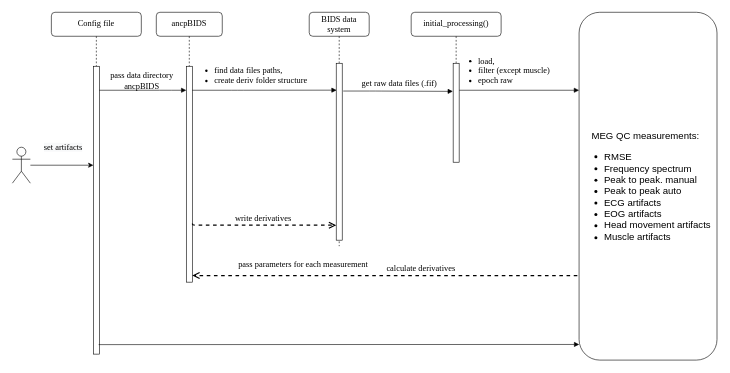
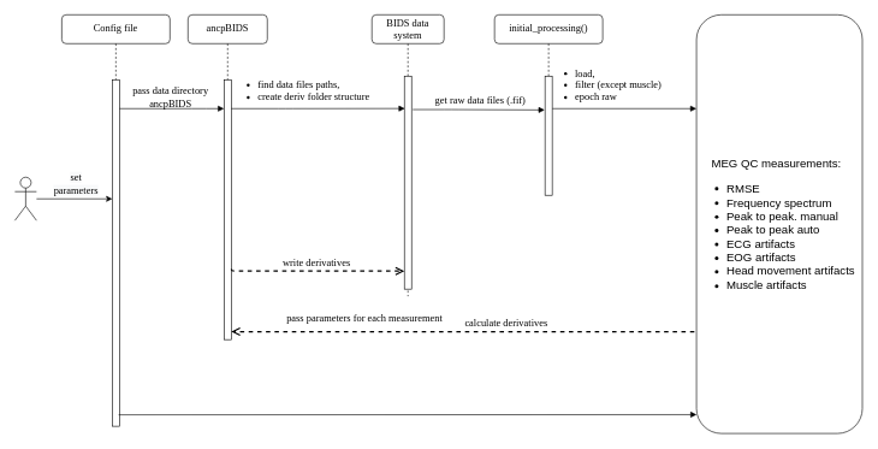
  <mxCell id="0" />
  <mxCell id="1" parent="0" />
  <mxCell id="2" value="ancpBIDS" style="shape=umlLifeline;perimeter=lifelinePerimeter;whiteSpace=wrap;html=1;container=1;collapsible=0;recursiveResize=0;outlineConnect=0;rounded=1;shadow=0;comic=0;labelBackgroundColor=none;strokeWidth=1;fontFamily=Verdana;fontSize=14;align=center;" parent="1" vertex="1"><mxGeometry x="260" y="20" width="110" height="450" as="geometry" /></mxCell>
  <mxCell id="3" value="" style="html=1;points=[];perimeter=orthogonalPerimeter;rounded=0;shadow=0;comic=0;labelBackgroundColor=none;strokeWidth=1;fontFamily=Verdana;fontSize=14;align=center;" parent="2" vertex="1"><mxGeometry x="50" y="90" width="10" height="360" as="geometry" /></mxCell>
  <mxCell id="4" value="BIDS data system" style="shape=umlLifeline;perimeter=lifelinePerimeter;whiteSpace=wrap;html=1;container=1;collapsible=0;recursiveResize=0;outlineConnect=0;rounded=1;shadow=0;comic=0;labelBackgroundColor=none;strokeWidth=1;fontFamily=Verdana;fontSize=14;align=center;" parent="1" vertex="1"><mxGeometry x="515" y="20" width="100" height="390" as="geometry" /></mxCell>
  <mxCell id="5" value="" style="html=1;points=[];perimeter=orthogonalPerimeter;rounded=0;shadow=0;comic=0;labelBackgroundColor=none;strokeWidth=1;fontFamily=Verdana;fontSize=14;align=center;" parent="4" vertex="1"><mxGeometry x="45" y="85" width="10" height="295" as="geometry" /></mxCell>
  <mxCell id="6" value="Config file" style="shape=umlLifeline;perimeter=lifelinePerimeter;whiteSpace=wrap;html=1;container=1;collapsible=0;recursiveResize=0;outlineConnect=0;rounded=1;shadow=0;comic=0;labelBackgroundColor=none;strokeWidth=1;fontFamily=Verdana;fontSize=14;align=center;" parent="1" vertex="1"><mxGeometry x="85" y="20" width="150" height="570" as="geometry" /></mxCell>
  <mxCell id="7" value="" style="html=1;points=[];perimeter=orthogonalPerimeter;rounded=0;shadow=0;comic=0;labelBackgroundColor=none;strokeWidth=1;fontFamily=Verdana;fontSize=14;align=center;" parent="6" vertex="1"><mxGeometry x="70" y="90" width="10" height="480" as="geometry" /></mxCell>
  <mxCell id="8" value="&lt;div style=&quot;text-align: center; font-size: 14px;&quot;&gt;&lt;span style=&quot;background-color: initial; font-size: 14px;&quot;&gt;&lt;font face=&quot;Verdana&quot; style=&quot;font-size: 14px;&quot;&gt;pass data directory ancpBIDS&lt;/font&gt;&lt;/span&gt;&lt;/div&gt;" style="text;whiteSpace=wrap;html=1;fontSize=14;" parent="6" vertex="1"><mxGeometry x="80" y="90" width="140" height="50" as="geometry" /></mxCell>
- <mxCell id="9" value="&lt;span style=&quot;color: rgb(0, 0, 0); font-family: Verdana; font-size: 14px; font-style: normal; font-variant-ligatures: normal; font-variant-caps: normal; font-weight: 400; letter-spacing: normal; orphans: 2; text-indent: 0px; text-transform: none; widows: 2; word-spacing: 0px; -webkit-text-stroke-width: 0px; background-color: rgb(248, 249, 250); text-decoration-thickness: initial; text-decoration-style: initial; text-decoration-color: initial; float: none; display: inline !important;&quot;&gt;set artifacts&lt;/span&gt;" style="text;whiteSpace=wrap;html=1;align=center;fontSize=14;" parent="6" vertex="1"><mxGeometry x="-20" y="210" width="80" height="40" as="geometry" /></mxCell>
+ <mxCell id="9" value="&lt;span style=&quot;color: rgb(0, 0, 0); font-family: Verdana; font-size: 14px; font-style: normal; font-variant-ligatures: normal; font-variant-caps: normal; font-weight: 400; letter-spacing: normal; orphans: 2; text-indent: 0px; text-transform: none; widows: 2; word-spacing: 0px; -webkit-text-stroke-width: 0px; background-color: rgb(248, 249, 250); text-decoration-thickness: initial; text-decoration-style: initial; text-decoration-color: initial; float: none; display: inline !important;&quot;&gt;set parameters&lt;/span&gt;" style="text;whiteSpace=wrap;html=1;align=center;fontSize=14;" parent="6" vertex="1"><mxGeometry x="-20" y="210" width="80" height="40" as="geometry" /></mxCell>
  <mxCell id="10" value="calculate derivatives" style="html=1;verticalAlign=bottom;endArrow=open;dashed=1;endSize=8;labelBackgroundColor=none;fontFamily=Verdana;fontSize=14;edgeStyle=elbowEdgeStyle;elbow=vertical;exitX=0.012;exitY=0.954;exitDx=0;exitDy=0;exitPerimeter=0;rounded=0;strokeWidth=2;" parent="1" source="15" target="3" edge="1"><mxGeometry relative="1" as="geometry"><mxPoint x="325" y="440" as="targetPoint" /><Array as="points"><mxPoint x="425" y="459" /></Array><mxPoint x="1030" y="490" as="sourcePoint" /></mxGeometry></mxCell>
  <mxCell id="11" value="" style="html=1;verticalAlign=bottom;endArrow=block;labelBackgroundColor=none;fontFamily=Verdana;fontSize=14;edgeStyle=elbowEdgeStyle;elbow=vertical;" parent="1" source="7" edge="1"><mxGeometry relative="1" as="geometry"><mxPoint x="375" y="130" as="sourcePoint" /><mxPoint x="310" y="150" as="targetPoint" /><Array as="points"><mxPoint x="275" y="150" /></Array></mxGeometry></mxCell>
  <mxCell id="12" value="&lt;ul style=&quot;font-size: 14px;&quot;&gt;&lt;li style=&quot;font-size: 14px;&quot;&gt;&lt;span style=&quot;background-color: initial; font-size: 14px;&quot;&gt;find data files paths,&lt;/span&gt;&lt;/li&gt;&lt;li style=&quot;font-size: 14px;&quot;&gt;&lt;span style=&quot;background-color: initial; font-size: 14px;&quot;&gt;create deriv folder structure&lt;/span&gt;&lt;/li&gt;&lt;/ul&gt;" style="html=1;verticalAlign=bottom;endArrow=block;labelBackgroundColor=none;fontFamily=Verdana;fontSize=14;edgeStyle=elbowEdgeStyle;elbow=horizontal;align=left;entryX=0.069;entryY=0.152;entryDx=0;entryDy=0;entryPerimeter=0;" parent="1" source="3" edge="1" target="5"><mxGeometry x="-1" y="-11" relative="1" as="geometry"><mxPoint x="525" y="140" as="sourcePoint" /><mxPoint x="555" y="150" as="targetPoint" /><Array as="points"><mxPoint x="395" y="150" /></Array><mxPoint x="-5" y="-1" as="offset" /></mxGeometry></mxCell>
  <mxCell id="13" value="" style="shape=umlActor;verticalLabelPosition=bottom;verticalAlign=top;html=1;outlineConnect=0;fontSize=14;" parent="1" vertex="1"><mxGeometry x="20" y="245" width="30" height="60" as="geometry" /></mxCell>
  <mxCell id="14" value="" style="endArrow=classic;html=1;rounded=0;fontSize=14;" parent="1" source="13" edge="1"><mxGeometry width="50" height="50" relative="1" as="geometry"><mxPoint x="615" y="320" as="sourcePoint" /><mxPoint x="155" y="275" as="targetPoint" /></mxGeometry></mxCell>
  <mxCell id="15" value="&lt;p style=&quot;line-height: 1.2; font-size: 16px;&quot;&gt;&lt;/p&gt;&lt;div style=&quot;text-align: center; font-size: 16px;&quot;&gt;&lt;span style=&quot;background-color: initial; font-size: 16px;&quot;&gt;&lt;font style=&quot;font-size: 16px;&quot;&gt;MEG QC measurements:&lt;/font&gt;&lt;/span&gt;&lt;/div&gt;&lt;ul style=&quot;font-size: 16px;&quot;&gt;&lt;li style=&quot;font-size: 16px;&quot;&gt;&lt;font style=&quot;font-size: 16px;&quot;&gt;RMSE&lt;/font&gt;&lt;/li&gt;&lt;li style=&quot;font-size: 16px;&quot;&gt;&lt;font style=&quot;font-size: 16px;&quot;&gt;Frequency spectrum&lt;/font&gt;&lt;/li&gt;&lt;li style=&quot;font-size: 16px;&quot;&gt;&lt;font style=&quot;font-size: 16px;&quot;&gt;Peak to peak. manual&lt;/font&gt;&lt;/li&gt;&lt;li style=&quot;font-size: 16px;&quot;&gt;&lt;font style=&quot;font-size: 16px;&quot;&gt;Peak to peak auto&lt;/font&gt;&lt;/li&gt;&lt;li style=&quot;font-size: 16px;&quot;&gt;&lt;font style=&quot;font-size: 16px;&quot;&gt;ECG artifacts&lt;/font&gt;&lt;/li&gt;&lt;li style=&quot;font-size: 16px;&quot;&gt;&lt;font style=&quot;font-size: 16px;&quot;&gt;EOG artifacts&lt;/font&gt;&lt;/li&gt;&lt;li style=&quot;font-size: 16px;&quot;&gt;&lt;font style=&quot;font-size: 16px;&quot;&gt;Head movement artifacts&lt;/font&gt;&lt;/li&gt;&lt;li style=&quot;font-size: 16px;&quot;&gt;&lt;font style=&quot;font-size: 16px;&quot;&gt;Muscle artifacts&lt;/font&gt;&lt;/li&gt;&lt;/ul&gt;&lt;p style=&quot;font-size: 16px;&quot;&gt;&lt;/p&gt;" style="rounded=1;whiteSpace=wrap;html=1;align=left;horizontal=1;verticalAlign=middle;fontSize=16;" parent="1" vertex="1"><mxGeometry x="965" y="20" width="230" height="580" as="geometry" /></mxCell>
  <mxCell id="16" value="&lt;ul style=&quot;font-size: 14px;&quot;&gt;&lt;li style=&quot;font-size: 14px;&quot;&gt;load,&amp;nbsp;&lt;/li&gt;&lt;li style=&quot;font-size: 14px;&quot;&gt;filter (except muscle)&lt;/li&gt;&lt;li style=&quot;font-size: 14px;&quot;&gt;epoch raw&lt;/li&gt;&lt;/ul&gt;" style="html=1;verticalAlign=bottom;endArrow=block;labelBackgroundColor=none;fontFamily=Verdana;fontSize=14;edgeStyle=elbowEdgeStyle;elbow=vertical;align=left;entryX=0;entryY=0.224;entryDx=0;entryDy=0;entryPerimeter=0;" parent="1" source="18" edge="1" target="15"><mxGeometry x="-1" y="-14" relative="1" as="geometry"><mxPoint x="475" y="170.615" as="sourcePoint" /><mxPoint x="935" y="150" as="targetPoint" /><Array as="points"><mxPoint x="785" y="150" /></Array><mxPoint x="-10" y="-4" as="offset" /></mxGeometry></mxCell>
  <mxCell id="17" value="initial_processing()" style="shape=umlLifeline;perimeter=lifelinePerimeter;whiteSpace=wrap;html=1;container=1;collapsible=0;recursiveResize=0;outlineConnect=0;rounded=1;shadow=0;comic=0;labelBackgroundColor=none;strokeWidth=1;fontFamily=Verdana;fontSize=14;align=center;" parent="1" vertex="1"><mxGeometry x="685" y="20" width="150" height="250" as="geometry" /></mxCell>
  <mxCell id="18" value="" style="html=1;points=[];perimeter=orthogonalPerimeter;rounded=0;shadow=0;comic=0;labelBackgroundColor=none;strokeWidth=1;fontFamily=Verdana;fontSize=14;align=center;" parent="17" vertex="1"><mxGeometry x="70" y="85" width="10" height="165" as="geometry" /></mxCell>
  <mxCell id="19" value="" style="html=1;verticalAlign=bottom;endArrow=block;entryX=0.001;entryY=0.955;labelBackgroundColor=none;fontFamily=Verdana;fontSize=14;strokeColor=#000000;entryDx=0;entryDy=0;exitX=0.887;exitY=0.967;exitDx=0;exitDy=0;exitPerimeter=0;entryPerimeter=0;" parent="1" source="7" target="15" edge="1"><mxGeometry relative="1" as="geometry"><mxPoint x="225" y="190" as="sourcePoint" /><mxPoint x="655" y="190" as="targetPoint" /><Array as="points" /></mxGeometry></mxCell>
  <mxCell id="20" value="&lt;div style=&quot;text-align: center; font-size: 14px;&quot;&gt;&lt;span style=&quot;background-color: initial; font-size: 14px;&quot;&gt;&lt;font face=&quot;Verdana&quot; style=&quot;font-size: 14px;&quot;&gt;pass parameters for each measurement&lt;/font&gt;&lt;/span&gt;&lt;/div&gt;" style="text;whiteSpace=wrap;html=1;fontSize=14;" parent="1" vertex="1"><mxGeometry x="395" y="425" width="310" height="30" as="geometry" /></mxCell>
  <mxCell id="21" value="write derivatives" style="html=1;verticalAlign=bottom;endArrow=open;dashed=1;endSize=8;labelBackgroundColor=none;fontFamily=Verdana;fontSize=14;edgeStyle=elbowEdgeStyle;elbow=vertical;exitX=1.03;exitY=0.728;exitDx=0;exitDy=0;exitPerimeter=0;strokeWidth=2;" parent="1" source="3" target="5" edge="1"><mxGeometry relative="1" as="geometry"><mxPoint x="357.69" y="469.27" as="targetPoint" /><Array as="points"><mxPoint x="405" y="375" /></Array><mxPoint x="768.6" y="439.76" as="sourcePoint" /></mxGeometry></mxCell>
  <mxCell id="22" value="get raw data files (.fif)" style="html=1;verticalAlign=bottom;endArrow=block;labelBackgroundColor=none;fontFamily=Verdana;fontSize=14;edgeStyle=elbowEdgeStyle;elbow=horizontal;entryX=-0.048;entryY=0.284;entryDx=0;entryDy=0;entryPerimeter=0;exitX=1.167;exitY=0.157;exitDx=0;exitDy=0;exitPerimeter=0;" parent="1" source="5" target="18" edge="1"><mxGeometry x="0.027" y="1" relative="1" as="geometry"><mxPoint x="648" y="150" as="sourcePoint" /><mxPoint x="575" y="150" as="targetPoint" /><Array as="points"><mxPoint x="625" y="150" /><mxPoint x="675" y="150" /><mxPoint x="655" y="150" /><mxPoint x="615" y="150" /><mxPoint x="575" y="150" /></Array><mxPoint as="offset" /></mxGeometry></mxCell>
